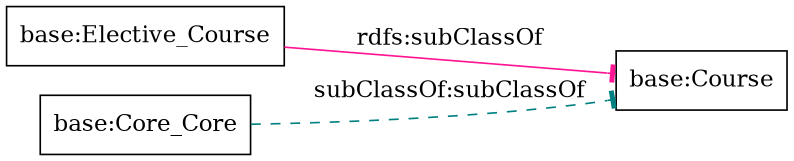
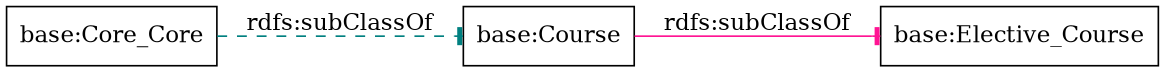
  digraph {
    rankdir=LR
    node [color=black shape=rectangle]
    edge [arrowhead=tee]
    "base:Elective_Course"
    "base:Course"
    n3 [label="base:Core_Core"]
-   "base:Elective_Course" -> "base:Course" [color=deeppink label="rdfs:subClassOf" style=solid]
-   n3 -> "base:Course" [color=teal label="subClassOf:subClassOf" style=dashed]
+   "base:Course" -> "base:Elective_Course" [color=deeppink label="rdfs:subClassOf" style=solid]
+   n3 -> "base:Course" [color=teal label="rdfs:subClassOf" style=dashed]
  }
